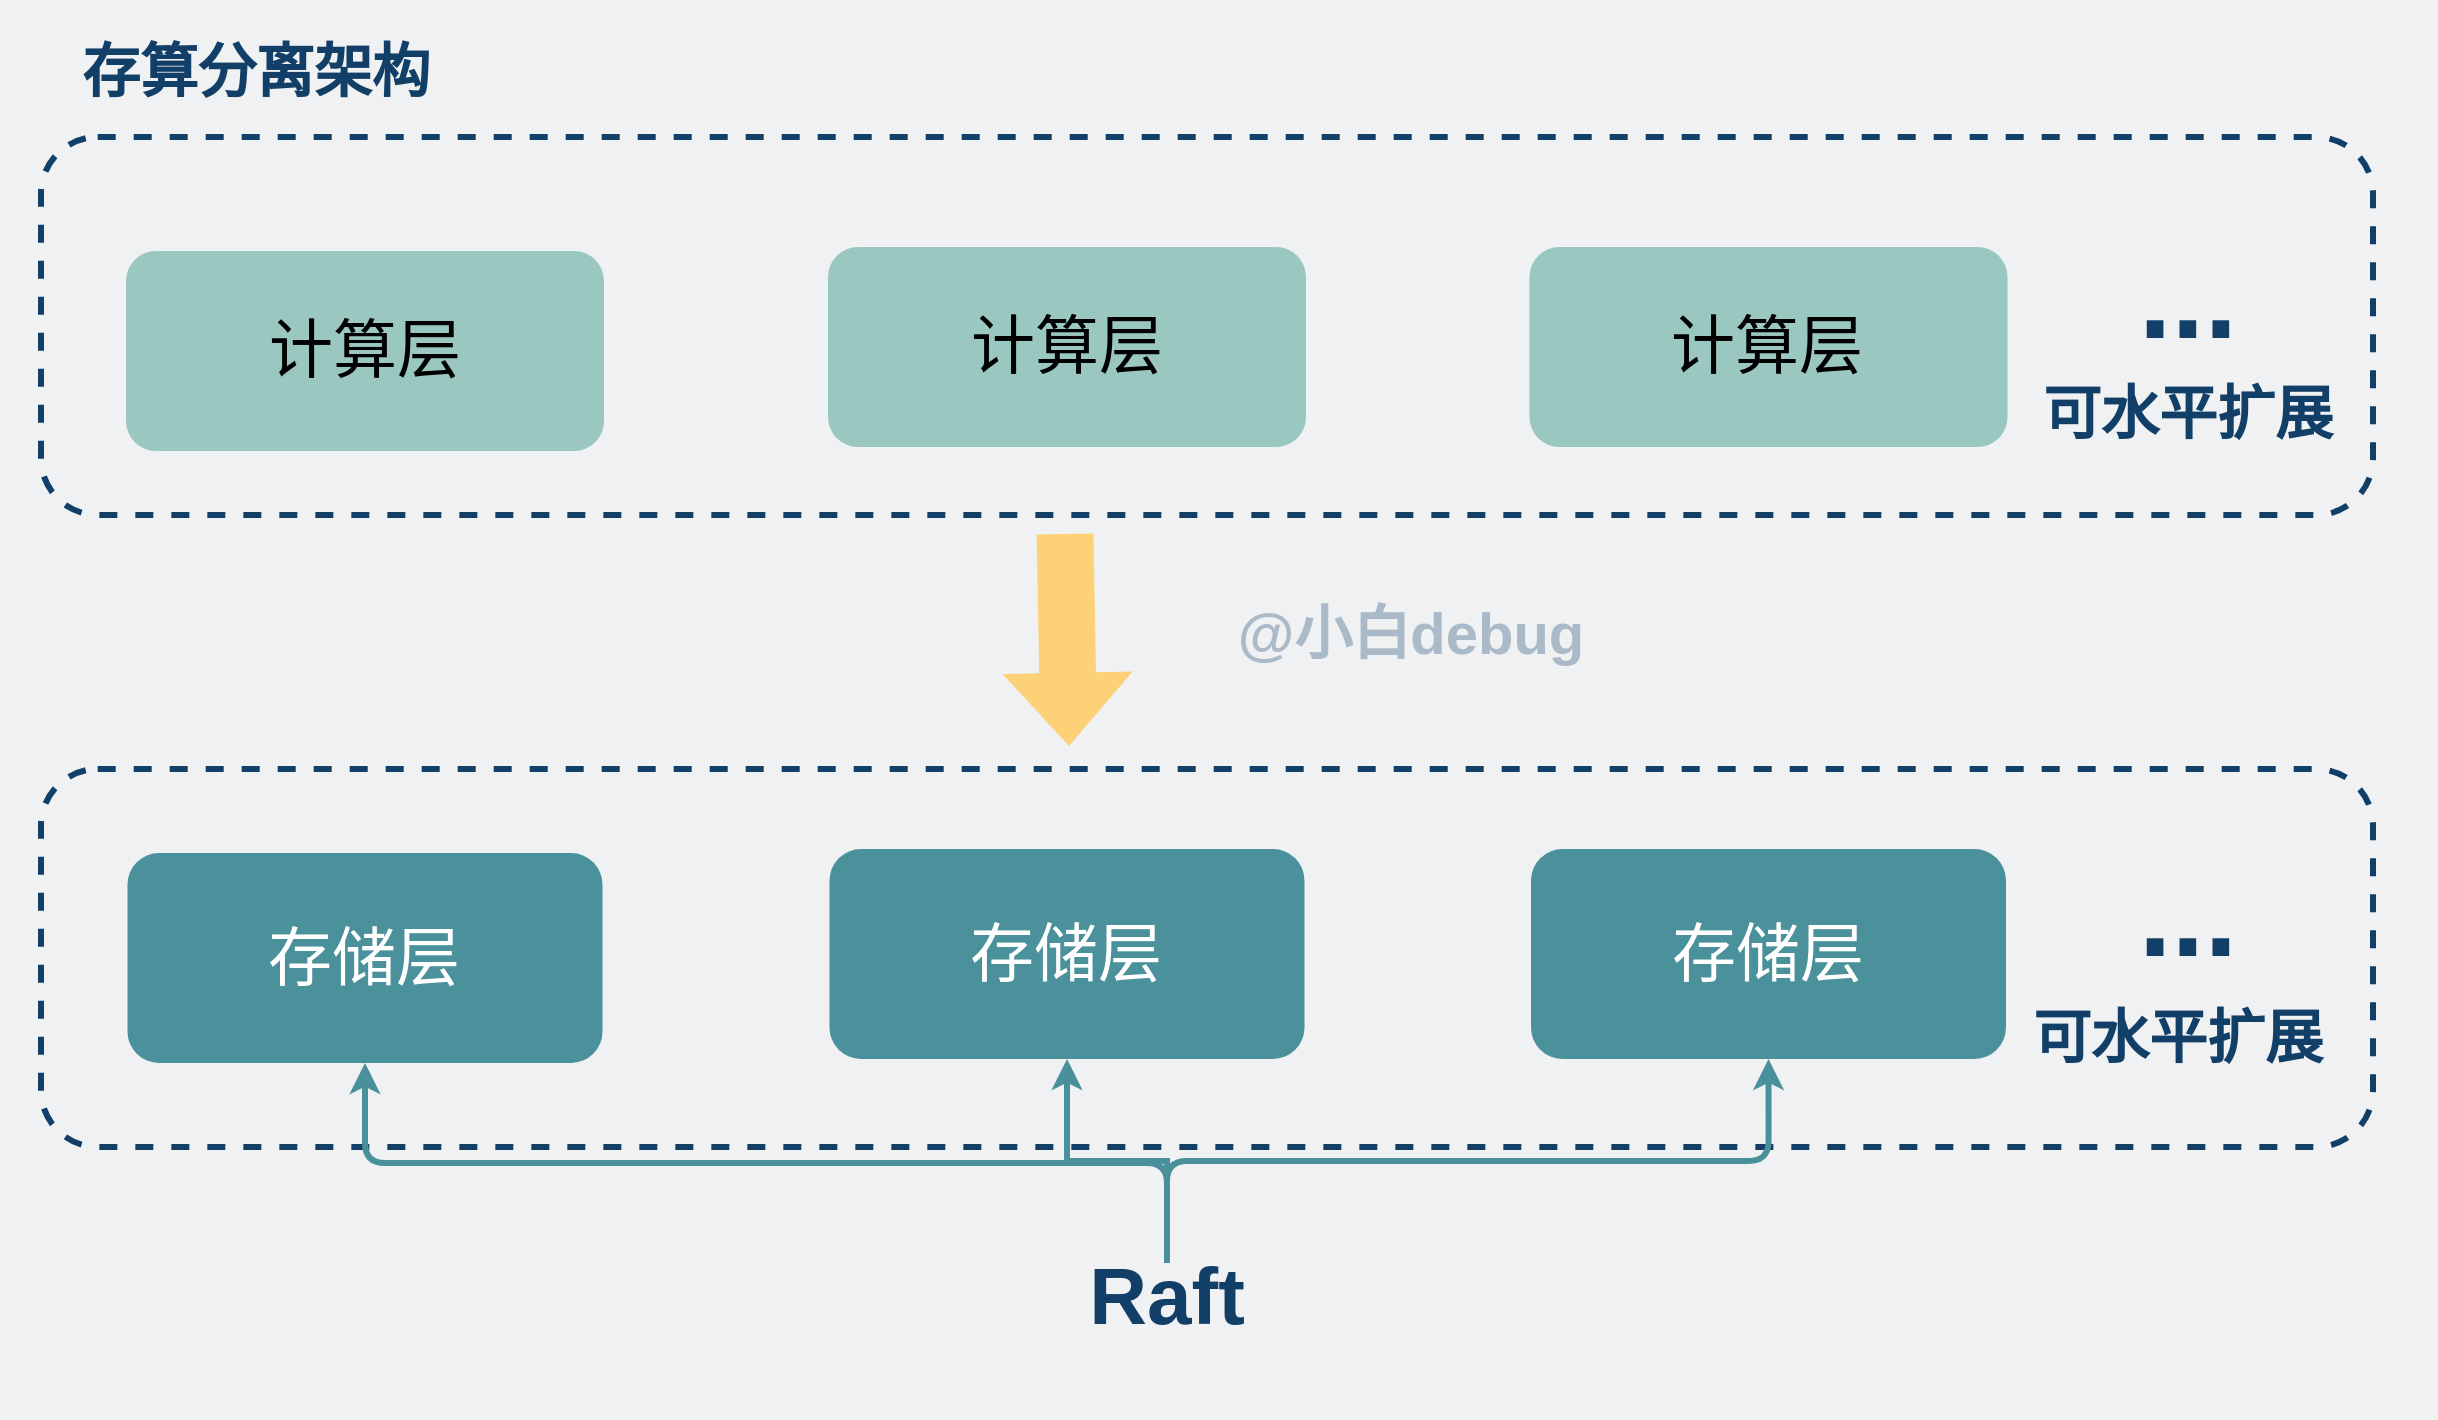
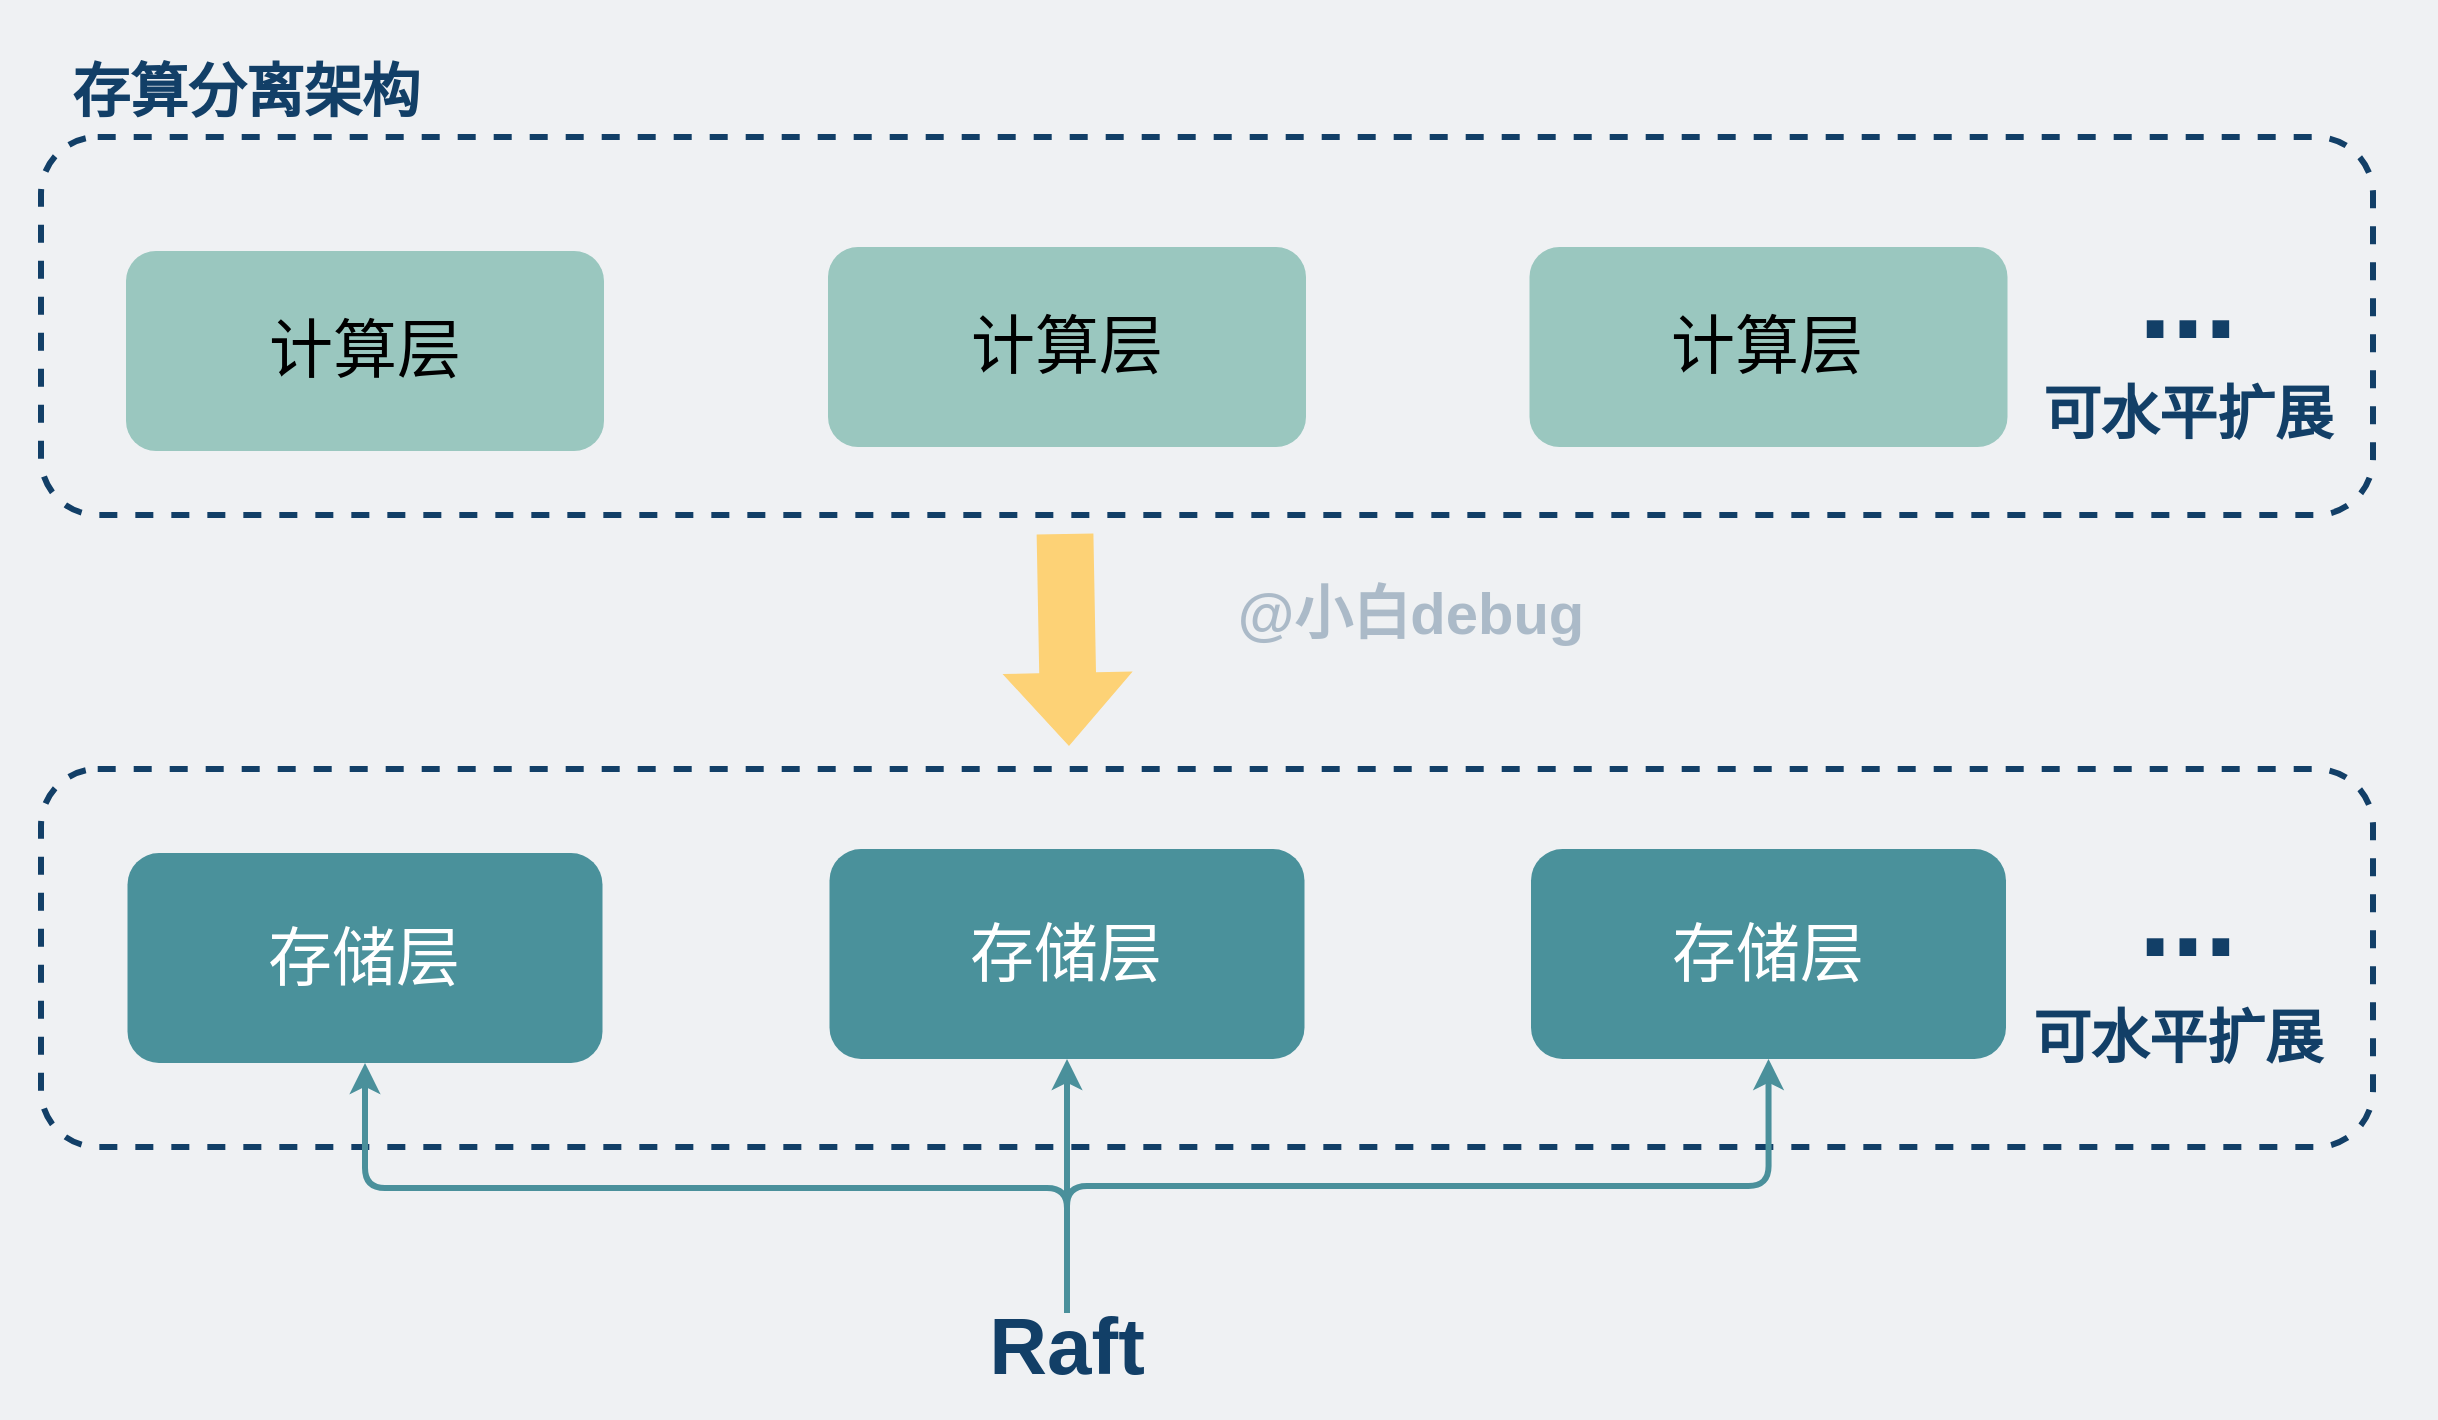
  <mxCell id="0" />
  <mxCell id="1" parent="0" />
  <mxCell id="2" value="" style="rounded=1;whiteSpace=wrap;html=1;fillColor=none;strokeWidth=3;dashed=1;strokeColor=#123f67;" parent="1" vertex="1"><mxGeometry x="20" y="384" width="1166" height="189" as="geometry" /></mxCell>
  <mxCell id="3" value="" style="rounded=1;whiteSpace=wrap;html=1;fillColor=none;strokeWidth=3;dashed=1;strokeColor=#123f67;" parent="1" vertex="1"><mxGeometry x="20" y="68" width="1166" height="189" as="geometry" /></mxCell>
  <mxCell id="4" value="&lt;font style=&quot;font-size: 32px;&quot;&gt;存储层&lt;/font&gt;" style="rounded=1;whiteSpace=wrap;html=1;fontSize=22;fontColor=#FFFFFF;fillColor=#4A919B;strokeColor=none;" parent="1" vertex="1"><mxGeometry x="63.25" y="426" width="237.5" height="105" as="geometry" /></mxCell>
  <mxCell id="5" value="&lt;font size=&quot;1&quot;&gt;&lt;b style=&quot;&quot;&gt;&lt;font style=&quot;font-size: 29px;&quot; color=&quot;#123f67&quot;&gt;可水平扩展&lt;/font&gt;&lt;br&gt;&lt;/b&gt;&lt;/font&gt;" style="text;html=1;strokeColor=none;fillColor=none;align=center;verticalAlign=middle;whiteSpace=wrap;rounded=0;" parent="1" vertex="1"><mxGeometry x="991" y="191" width="206" height="32" as="geometry" /></mxCell>
  <mxCell id="6" value="&lt;font style=&quot;font-size: 32px;&quot; color=&quot;#000000&quot;&gt;计算层&lt;/font&gt;" style="rounded=1;whiteSpace=wrap;html=1;fontSize=22;fontColor=#FFFFFF;fillColor=#9AC7BF;strokeColor=none;" parent="1" vertex="1"><mxGeometry x="62.5" y="125" width="239" height="100" as="geometry" /></mxCell>
  <mxCell id="7" value="&lt;font style=&quot;font-size: 32px;&quot;&gt;存储层&lt;/font&gt;" style="rounded=1;whiteSpace=wrap;html=1;fontSize=22;fontColor=#FFFFFF;fillColor=#4A919B;strokeColor=none;" parent="1" vertex="1"><mxGeometry x="414.25" y="424" width="237.5" height="105" as="geometry" /></mxCell>
  <mxCell id="8" value="&lt;font style=&quot;font-size: 32px;&quot; color=&quot;#000000&quot;&gt;计算层&lt;/font&gt;" style="rounded=1;whiteSpace=wrap;html=1;fontSize=22;fontColor=#FFFFFF;fillColor=#9AC7BF;strokeColor=none;" parent="1" vertex="1"><mxGeometry x="413.5" y="123" width="239" height="100" as="geometry" /></mxCell>
  <mxCell id="9" value="&lt;font style=&quot;font-size: 32px;&quot;&gt;存储层&lt;/font&gt;" style="rounded=1;whiteSpace=wrap;html=1;fontSize=22;fontColor=#FFFFFF;fillColor=#4A919B;strokeColor=none;" parent="1" vertex="1"><mxGeometry x="765" y="424" width="237.5" height="105" as="geometry" /></mxCell>
  <mxCell id="10" value="&lt;font style=&quot;font-size: 32px;&quot; color=&quot;#000000&quot;&gt;计算层&lt;/font&gt;" style="rounded=1;whiteSpace=wrap;html=1;fontSize=22;fontColor=#FFFFFF;fillColor=#9AC7BF;strokeColor=none;" parent="1" vertex="1"><mxGeometry x="764.25" y="123" width="239" height="100" as="geometry" /></mxCell>
  <mxCell id="11" value="&lt;b style=&quot;&quot;&gt;&lt;font style=&quot;font-size: 59px;&quot; color=&quot;#123f67&quot;&gt;...&lt;/font&gt;&lt;br&gt;&lt;/b&gt;" style="text;html=1;strokeColor=none;fillColor=none;align=center;verticalAlign=middle;whiteSpace=wrap;rounded=0;" parent="1" vertex="1"><mxGeometry x="991" y="133" width="206" height="32" as="geometry" /></mxCell>
  <mxCell id="12" value="&lt;b style=&quot;&quot;&gt;&lt;font style=&quot;font-size: 59px;&quot; color=&quot;#123f67&quot;&gt;...&lt;/font&gt;&lt;br&gt;&lt;/b&gt;" style="text;html=1;strokeColor=none;fillColor=none;align=center;verticalAlign=middle;whiteSpace=wrap;rounded=0;" parent="1" vertex="1"><mxGeometry x="991" y="442" width="206" height="32" as="geometry" /></mxCell>
  <mxCell id="13" value="" style="shape=flexArrow;endArrow=classic;html=1;rounded=0;fontSize=16;fontColor=#000000;fillColor=#FDD276;strokeColor=none;endWidth=35.714;endSize=11.884;width=28.387;" parent="1" edge="1"><mxGeometry width="50" height="50" relative="1" as="geometry"><mxPoint x="532" y="266" as="sourcePoint" /><mxPoint x="534" y="373" as="targetPoint" /></mxGeometry></mxCell>
  <mxCell id="14" value="&lt;font size=&quot;1&quot;&gt;&lt;b style=&quot;&quot;&gt;&lt;font style=&quot;font-size: 29px;&quot; color=&quot;#123f67&quot;&gt;可水平扩展&lt;/font&gt;&lt;br&gt;&lt;/b&gt;&lt;/font&gt;" style="text;html=1;strokeColor=none;fillColor=none;align=center;verticalAlign=middle;whiteSpace=wrap;rounded=0;" parent="1" vertex="1"><mxGeometry x="986" y="503" width="206" height="32" as="geometry" /></mxCell>
- <mxCell id="15" value="&lt;font size=&quot;1&quot;&gt;&lt;b style=&quot;&quot;&gt;&lt;font style=&quot;font-size: 29px;&quot; color=&quot;#123f67&quot;&gt;@小白debug&lt;/font&gt;&lt;br&gt;&lt;/b&gt;&lt;/font&gt;" style="text;html=1;strokeColor=none;fillColor=none;align=center;verticalAlign=middle;whiteSpace=wrap;rounded=0;opacity=30;textOpacity=30;" parent="1" vertex="1"><mxGeometry x="587" y="301" width="237" height="32" as="geometry" /></mxCell>
+ <mxCell id="15" value="&lt;font size=&quot;1&quot;&gt;&lt;b style=&quot;&quot;&gt;&lt;font style=&quot;font-size: 29px;&quot; color=&quot;#123f67&quot;&gt;@小白debug&lt;/font&gt;&lt;br&gt;&lt;/b&gt;&lt;/font&gt;" style="text;html=1;strokeColor=none;fillColor=none;align=center;verticalAlign=middle;whiteSpace=wrap;rounded=0;opacity=30;textOpacity=30;" parent="1" vertex="1"><mxGeometry x="587" y="291" width="237" height="32" as="geometry" /></mxCell>
  <mxCell id="16" style="edgeStyle=orthogonalEdgeStyle;rounded=0;orthogonalLoop=1;jettySize=auto;html=1;exitX=0.5;exitY=0;exitDx=0;exitDy=0;entryX=0.5;entryY=1;entryDx=0;entryDy=0;strokeWidth=3;strokeColor=#4A909B;" parent="1" source="19" target="7" edge="1"><mxGeometry relative="1" as="geometry" /></mxCell>
  <mxCell id="17" style="edgeStyle=orthogonalEdgeStyle;rounded=1;orthogonalLoop=1;jettySize=auto;html=1;exitX=0.5;exitY=0;exitDx=0;exitDy=0;entryX=0.5;entryY=1;entryDx=0;entryDy=0;curved=0;strokeWidth=3;strokeColor=#4A909B;" parent="1" source="19" target="9" edge="1"><mxGeometry relative="1" as="geometry" /></mxCell>
  <mxCell id="18" style="edgeStyle=orthogonalEdgeStyle;rounded=1;orthogonalLoop=1;jettySize=auto;html=1;exitX=0.5;exitY=0;exitDx=0;exitDy=0;entryX=0.5;entryY=1;entryDx=0;entryDy=0;curved=0;strokeWidth=3;strokeColor=#4A909B;" parent="1" source="19" target="4" edge="1"><mxGeometry relative="1" as="geometry" /></mxCell>
- <mxCell id="19" value="&lt;font size=&quot;1&quot;&gt;&lt;b style=&quot;&quot;&gt;&lt;font style=&quot;font-size: 40px;&quot; color=&quot;#123f67&quot;&gt;Raft&lt;/font&gt;&lt;br&gt;&lt;/b&gt;&lt;/font&gt;" style="text;html=1;strokeColor=none;fillColor=none;align=center;verticalAlign=middle;whiteSpace=wrap;rounded=0;" parent="1" vertex="1"><mxGeometry x="490.75" y="631" width="184.5" height="32" as="geometry" /></mxCell>
- <mxCell id="20" value="&lt;font size=&quot;1&quot;&gt;&lt;b style=&quot;&quot;&gt;&lt;font style=&quot;font-size: 29px;&quot; color=&quot;#123f67&quot;&gt;存算分离架构&lt;/font&gt;&lt;br&gt;&lt;/b&gt;&lt;/font&gt;" style="text;html=1;strokeColor=none;fillColor=none;align=center;verticalAlign=middle;whiteSpace=wrap;rounded=0;" parent="1" vertex="1"><mxGeometry x="25" y="20" width="206" height="32" as="geometry" /></mxCell>
+ <mxCell id="19" value="&lt;font size=&quot;1&quot;&gt;&lt;b style=&quot;&quot;&gt;&lt;font style=&quot;font-size: 40px;&quot; color=&quot;#123f67&quot;&gt;Raft&lt;/font&gt;&lt;br&gt;&lt;/b&gt;&lt;/font&gt;" style="text;html=1;strokeColor=none;fillColor=none;align=center;verticalAlign=middle;whiteSpace=wrap;rounded=0;" parent="1" vertex="1"><mxGeometry x="440.75" y="656" width="184.5" height="32" as="geometry" /></mxCell>
+ <mxCell id="20" value="&lt;font size=&quot;1&quot;&gt;&lt;b style=&quot;&quot;&gt;&lt;font style=&quot;font-size: 29px;&quot; color=&quot;#123f67&quot;&gt;存算分离架构&lt;/font&gt;&lt;br&gt;&lt;/b&gt;&lt;/font&gt;" style="text;html=1;strokeColor=none;fillColor=none;align=center;verticalAlign=middle;whiteSpace=wrap;rounded=0;" parent="1" vertex="1"><mxGeometry x="20" y="30" width="206" height="32" as="geometry" /></mxCell>
